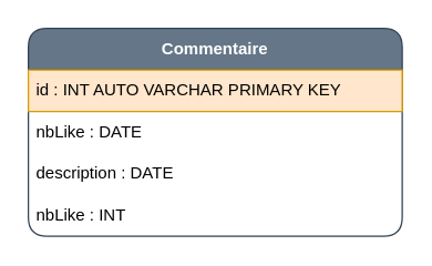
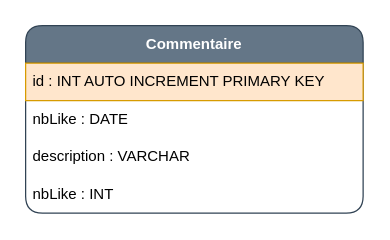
  <mxCell id="0" />
  <mxCell id="1" parent="0" />
  <mxCell id="2" value="&lt;b&gt;Commentaire&lt;/b&gt;" style="swimlane;fontStyle=0;childLayout=stackLayout;horizontal=1;startSize=30;horizontalStack=0;resizeParent=1;resizeParentMax=0;resizeLast=0;collapsible=1;marginBottom=0;whiteSpace=wrap;html=1;rounded=1;fillColor=#647687;fontColor=#ffffff;strokeColor=#314354;" vertex="1" parent="1"><mxGeometry x="20" y="20" width="270" height="150" as="geometry" /></mxCell>
- <mxCell id="3" value="id : INT AUTO VARCHAR PRIMARY KEY" style="text;strokeColor=#d79b00;fillColor=#ffe6cc;align=left;verticalAlign=middle;spacingLeft=4;spacingRight=4;overflow=hidden;points=[[0,0.5],[1,0.5]];portConstraint=eastwest;rotatable=0;whiteSpace=wrap;html=1;" vertex="1" parent="2"><mxGeometry y="30" width="270" height="30" as="geometry" /></mxCell>
+ <mxCell id="3" value="id : INT AUTO INCREMENT PRIMARY KEY" style="text;strokeColor=#d79b00;fillColor=#ffe6cc;align=left;verticalAlign=middle;spacingLeft=4;spacingRight=4;overflow=hidden;points=[[0,0.5],[1,0.5]];portConstraint=eastwest;rotatable=0;whiteSpace=wrap;html=1;" vertex="1" parent="2"><mxGeometry y="30" width="270" height="30" as="geometry" /></mxCell>
  <mxCell id="4" value="nbLike : DATE" style="text;strokeColor=none;fillColor=none;align=left;verticalAlign=middle;spacingLeft=4;spacingRight=4;overflow=hidden;points=[[0,0.5],[1,0.5]];portConstraint=eastwest;rotatable=0;whiteSpace=wrap;html=1;rounded=1;" vertex="1" parent="2"><mxGeometry y="60" width="270" height="30" as="geometry" /></mxCell>
- <mxCell id="5" value="description : DATE" style="text;strokeColor=none;fillColor=none;align=left;verticalAlign=middle;spacingLeft=4;spacingRight=4;overflow=hidden;points=[[0,0.5],[1,0.5]];portConstraint=eastwest;rotatable=0;whiteSpace=wrap;html=1;rounded=1;" vertex="1" parent="2"><mxGeometry y="90" width="270" height="30" as="geometry" /></mxCell>
+ <mxCell id="5" value="description : VARCHAR" style="text;strokeColor=none;fillColor=none;align=left;verticalAlign=middle;spacingLeft=4;spacingRight=4;overflow=hidden;points=[[0,0.5],[1,0.5]];portConstraint=eastwest;rotatable=0;whiteSpace=wrap;html=1;rounded=1;" vertex="1" parent="2"><mxGeometry y="90" width="270" height="30" as="geometry" /></mxCell>
  <mxCell id="6" value="nbLike : INT" style="text;strokeColor=none;fillColor=none;align=left;verticalAlign=middle;spacingLeft=4;spacingRight=4;overflow=hidden;points=[[0,0.5],[1,0.5]];portConstraint=eastwest;rotatable=0;whiteSpace=wrap;html=1;rounded=1;" vertex="1" parent="2"><mxGeometry y="120" width="270" height="30" as="geometry" /></mxCell>
